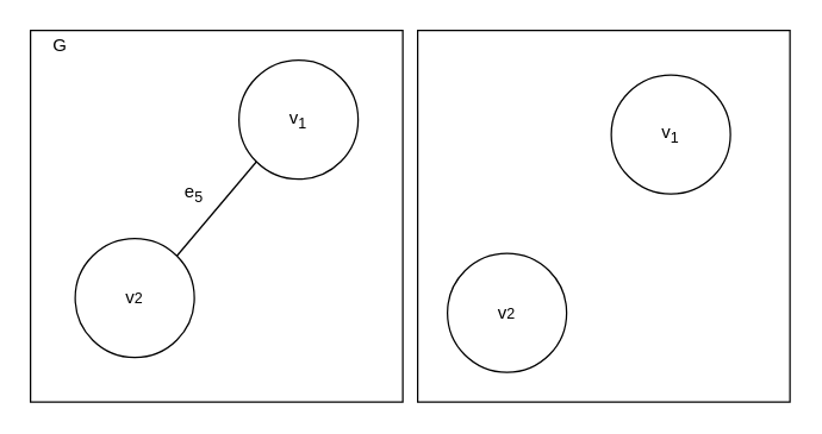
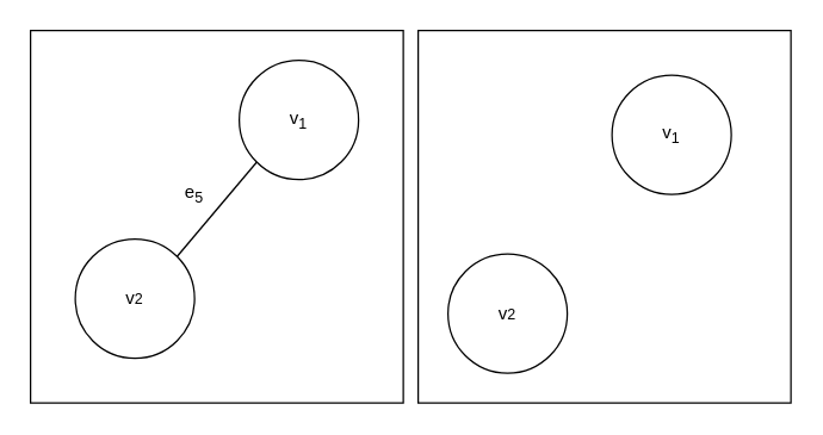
  <mxCell id="0" />
  <mxCell id="1" parent="0" />
  <mxCell id="2" value="" style="whiteSpace=wrap;html=1;aspect=fixed;" vertex="1" parent="1"><mxGeometry x="280" y="20" width="250" height="250" as="geometry" /></mxCell>
  <mxCell id="3" value="" style="whiteSpace=wrap;html=1;aspect=fixed;" vertex="1" parent="1"><mxGeometry x="20" y="20" width="250" height="250" as="geometry" /></mxCell>
  <mxCell id="4" value="v&lt;sub&gt;1&lt;/sub&gt;" style="ellipse;whiteSpace=wrap;html=1;aspect=fixed;" vertex="1" parent="1"><mxGeometry x="160" y="40" width="80" height="80" as="geometry" /></mxCell>
  <mxCell id="5" style="rounded=0;orthogonalLoop=1;jettySize=auto;html=1;exitX=1;exitY=0;exitDx=0;exitDy=0;entryX=0;entryY=1;entryDx=0;entryDy=0;endArrow=none;endFill=0;" edge="1" parent="1" source="6" target="4"><mxGeometry relative="1" as="geometry" /></mxCell>
  <mxCell id="6" value="v&lt;span style=&quot;font-size: 10px&quot;&gt;2&lt;/span&gt;" style="ellipse;whiteSpace=wrap;html=1;aspect=fixed;" vertex="1" parent="1"><mxGeometry x="50" y="160" width="80" height="80" as="geometry" /></mxCell>
  <mxCell id="7" value="e&lt;sub&gt;5&lt;/sub&gt;" style="text;html=1;strokeColor=none;fillColor=none;align=center;verticalAlign=middle;whiteSpace=wrap;rounded=0;" vertex="1" parent="1"><mxGeometry x="110" y="120" width="40" height="20" as="geometry" /></mxCell>
  <mxCell id="8" value="v&lt;sub&gt;1&lt;/sub&gt;" style="ellipse;whiteSpace=wrap;html=1;aspect=fixed;" vertex="1" parent="1"><mxGeometry x="410" y="50" width="80" height="80" as="geometry" /></mxCell>
  <mxCell id="9" value="v&lt;span style=&quot;font-size: 10px&quot;&gt;2&lt;/span&gt;" style="ellipse;whiteSpace=wrap;html=1;aspect=fixed;" vertex="1" parent="1"><mxGeometry x="300" y="170" width="80" height="80" as="geometry" /></mxCell>
- <mxCell id="10" value="G" style="text;html=1;strokeColor=none;fillColor=none;align=center;verticalAlign=middle;whiteSpace=wrap;rounded=0;" vertex="1" parent="1"><mxGeometry x="20" y="20" width="40" height="20" as="geometry" /></mxCell>
